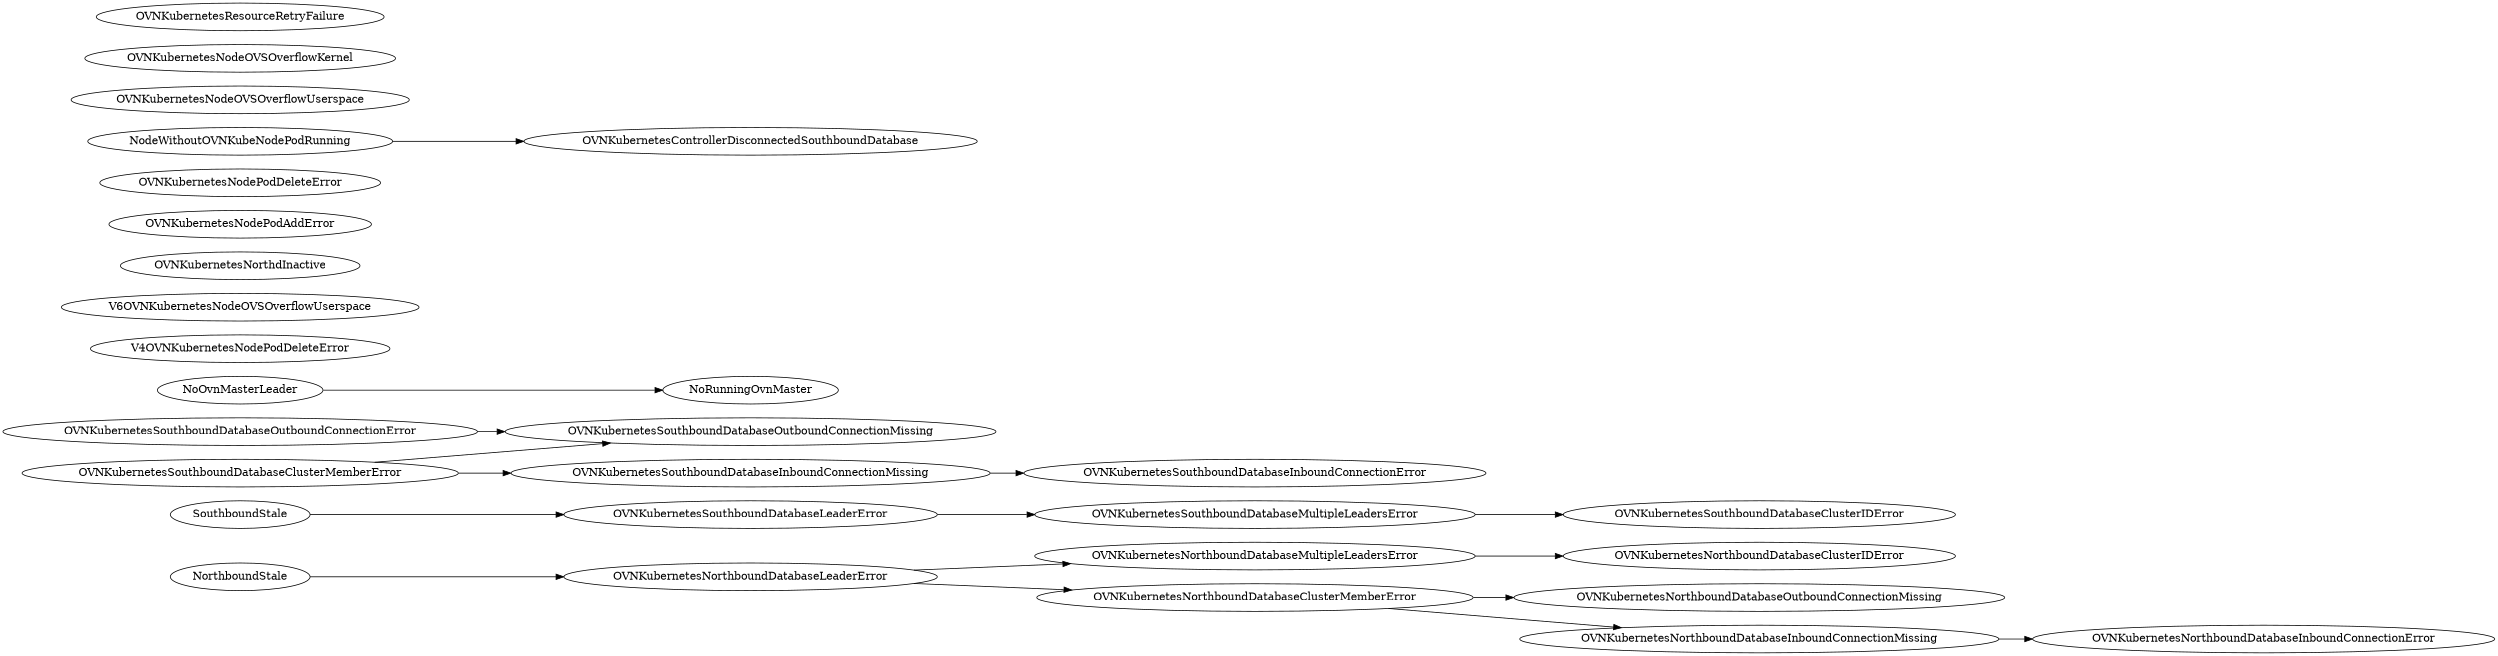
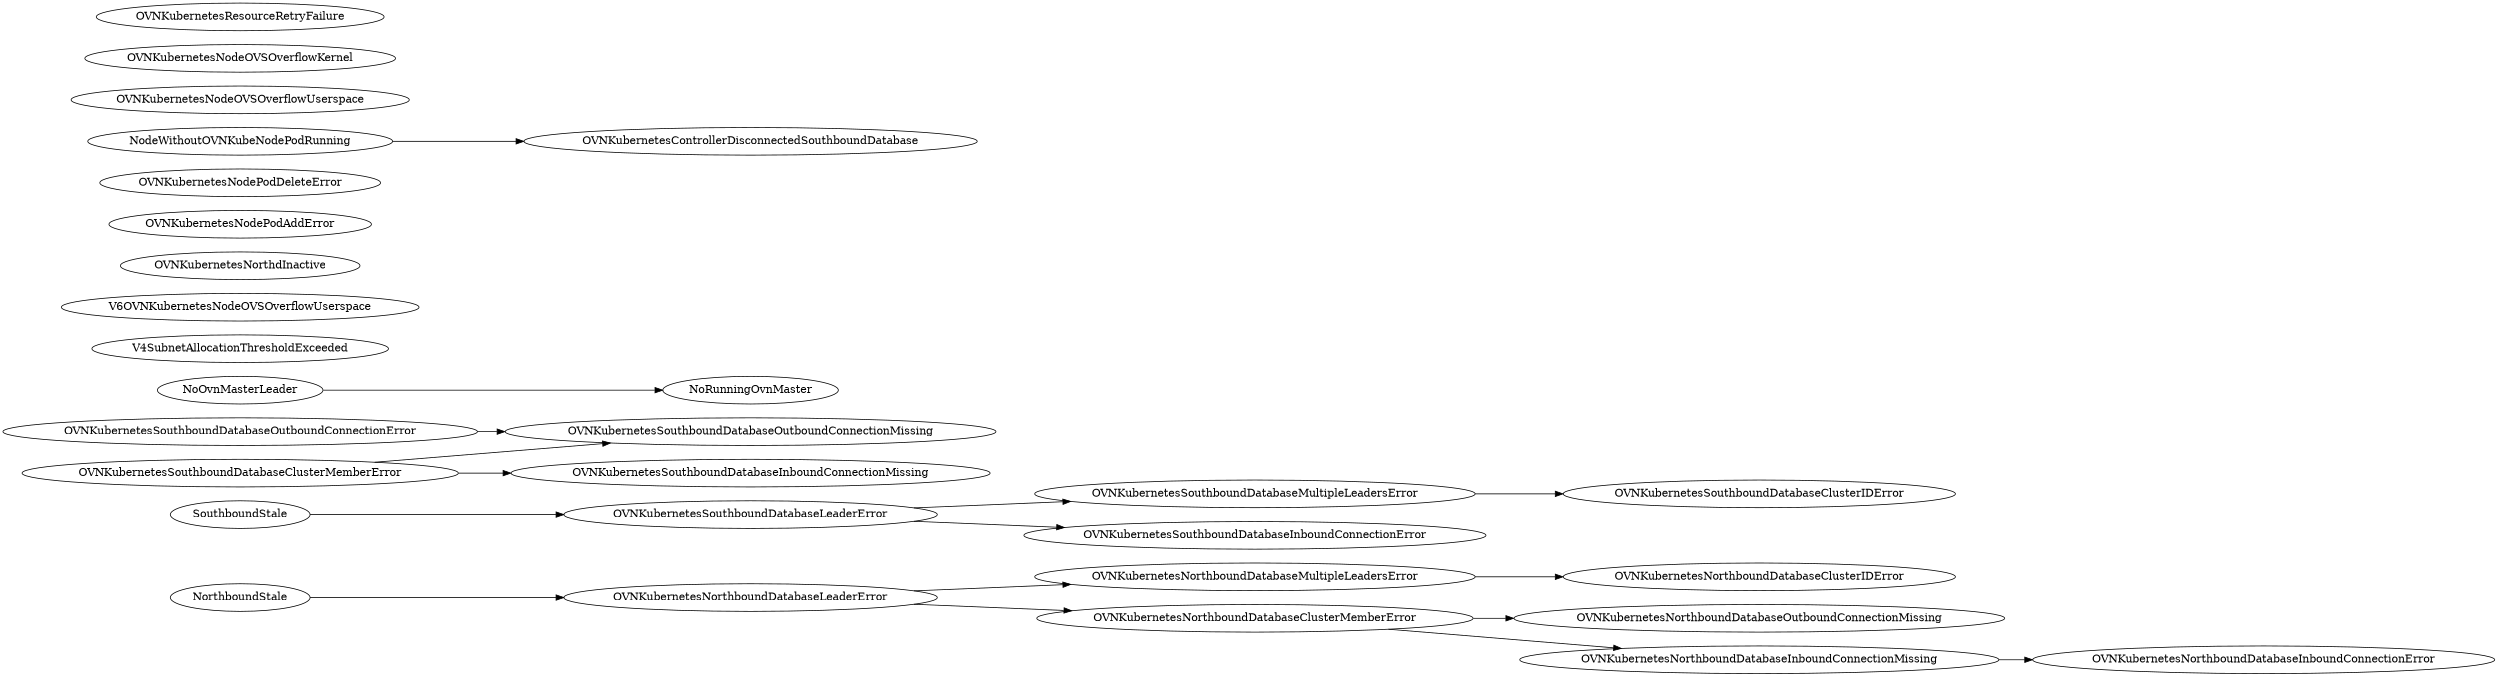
  digraph {
    rankdir=LR
    NorthboundStale
    OVNKubernetesNorthboundDatabaseLeaderError
    OVNKubernetesNorthboundDatabaseMultipleLeadersError
    OVNKubernetesNorthboundDatabaseClusterMemberError
    OVNKubernetesNorthboundDatabaseClusterIDError
    OVNKubernetesNorthboundDatabaseOutboundConnectionMissing
    OVNKubernetesNorthboundDatabaseInboundConnectionMissing
    OVNKubernetesNorthboundDatabaseInboundConnectionError
    SouthboundStale
    OVNKubernetesSouthboundDatabaseLeaderError
    OVNKubernetesSouthboundDatabaseMultipleLeadersError
    OVNKubernetesSouthboundDatabaseClusterIDError
    OVNKubernetesSouthboundDatabaseClusterMemberError
    OVNKubernetesSouthboundDatabaseOutboundConnectionMissing
    OVNKubernetesSouthboundDatabaseInboundConnectionMissing
    OVNKubernetesSouthboundDatabaseInboundConnectionError
    OVNKubernetesSouthboundDatabaseOutboundConnectionError
    NoOvnMasterLeader
    NoRunningOvnMaster
-   V4SubnetAllocationThresholdExceeded [label=V4OVNKubernetesNodePodDeleteError]
+   V4SubnetAllocationThresholdExceeded
    n21 [label=V6OVNKubernetesNodeOVSOverflowUserspace]
    OVNKubernetesNorthdInactive
    OVNKubernetesNodePodAddError
    OVNKubernetesNodePodDeleteError
    NodeWithoutOVNKubeNodePodRunning
    OVNKubernetesControllerDisconnectedSouthboundDatabase
    OVNKubernetesNodeOVSOverflowUserspace
    OVNKubernetesNodeOVSOverflowKernel
    OVNKubernetesResourceRetryFailure
    NorthboundStale -> OVNKubernetesNorthboundDatabaseLeaderError
    OVNKubernetesNorthboundDatabaseLeaderError -> OVNKubernetesNorthboundDatabaseMultipleLeadersError
    OVNKubernetesNorthboundDatabaseLeaderError -> OVNKubernetesNorthboundDatabaseClusterMemberError
    OVNKubernetesNorthboundDatabaseMultipleLeadersError -> OVNKubernetesNorthboundDatabaseClusterIDError
    OVNKubernetesNorthboundDatabaseClusterMemberError -> OVNKubernetesNorthboundDatabaseOutboundConnectionMissing
    OVNKubernetesNorthboundDatabaseClusterMemberError -> OVNKubernetesNorthboundDatabaseInboundConnectionMissing
    OVNKubernetesNorthboundDatabaseInboundConnectionMissing -> OVNKubernetesNorthboundDatabaseInboundConnectionError
    SouthboundStale -> OVNKubernetesSouthboundDatabaseLeaderError
    OVNKubernetesSouthboundDatabaseLeaderError -> OVNKubernetesSouthboundDatabaseMultipleLeadersError
    OVNKubernetesSouthboundDatabaseMultipleLeadersError -> OVNKubernetesSouthboundDatabaseClusterIDError
    OVNKubernetesSouthboundDatabaseClusterMemberError -> OVNKubernetesSouthboundDatabaseOutboundConnectionMissing
    OVNKubernetesSouthboundDatabaseClusterMemberError -> OVNKubernetesSouthboundDatabaseInboundConnectionMissing
-   OVNKubernetesSouthboundDatabaseInboundConnectionMissing -> OVNKubernetesSouthboundDatabaseInboundConnectionError
+   OVNKubernetesSouthboundDatabaseLeaderError -> OVNKubernetesSouthboundDatabaseInboundConnectionError
    OVNKubernetesSouthboundDatabaseOutboundConnectionError -> OVNKubernetesSouthboundDatabaseOutboundConnectionMissing
    NoOvnMasterLeader -> NoRunningOvnMaster
    NodeWithoutOVNKubeNodePodRunning -> OVNKubernetesControllerDisconnectedSouthboundDatabase
  }
